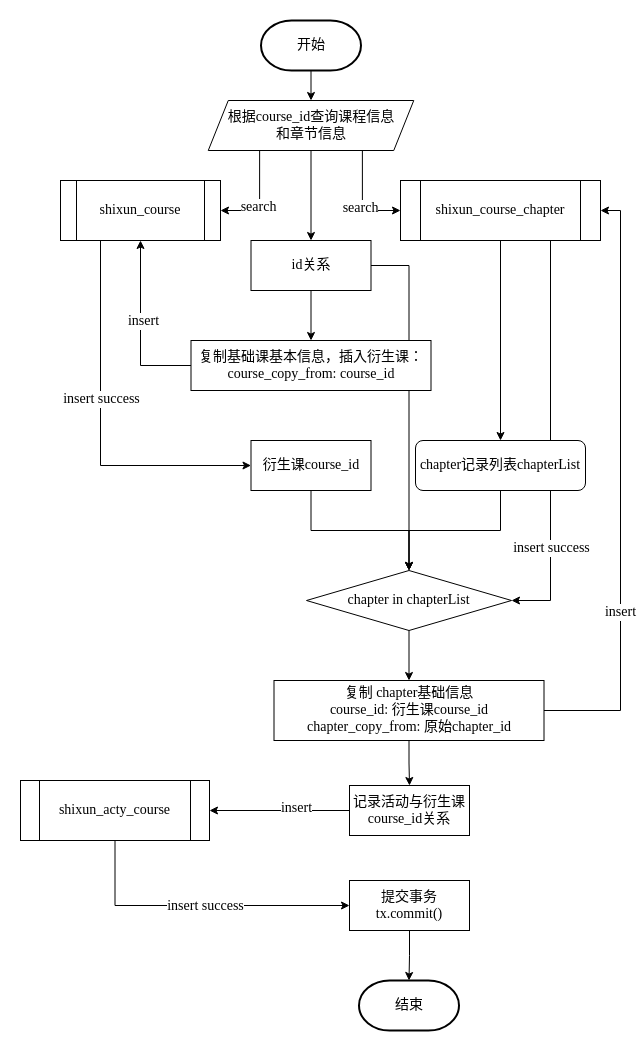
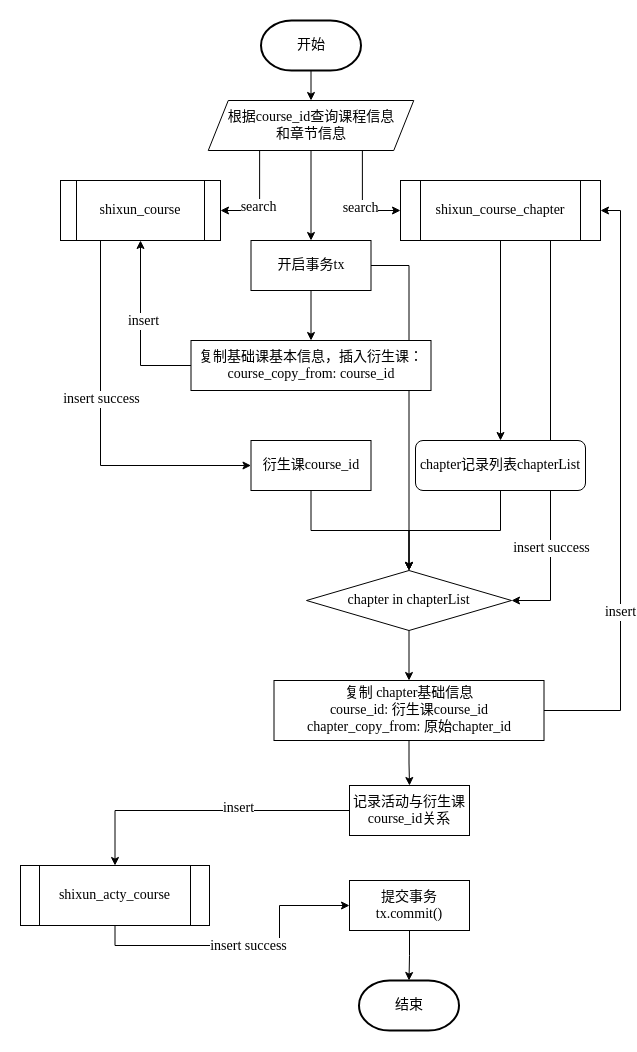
  <mxCell id="0" />
  <mxCell id="1" parent="0" />
  <mxCell id="2" style="edgeStyle=orthogonalEdgeStyle;rounded=0;orthogonalLoop=1;jettySize=auto;html=1;exitX=0.5;exitY=1;exitDx=0;exitDy=0;exitPerimeter=0;entryX=0.5;entryY=0;entryDx=0;entryDy=0;fontFamily=Comic Sans MS;fontSize=14;" edge="1" parent="1" source="3"><mxGeometry relative="1" as="geometry"><mxPoint x="310.5" y="100" as="targetPoint" /></mxGeometry></mxCell>
  <mxCell id="3" value="开始" style="strokeWidth=2;html=1;shape=mxgraph.flowchart.terminator;whiteSpace=wrap;fontFamily=Comic Sans MS;fontSize=14;" vertex="1" parent="1"><mxGeometry x="260.5" y="20" width="100" height="50" as="geometry" /></mxCell>
  <mxCell id="4" style="edgeStyle=orthogonalEdgeStyle;rounded=0;orthogonalLoop=1;jettySize=auto;html=1;exitX=0.5;exitY=1;exitDx=0;exitDy=0;fontFamily=Comic Sans MS;fontSize=14;" edge="1" parent="1" source="7" target="9"><mxGeometry relative="1" as="geometry" /></mxCell>
  <mxCell id="5" style="edgeStyle=orthogonalEdgeStyle;rounded=0;orthogonalLoop=1;jettySize=auto;html=1;exitX=0.75;exitY=1;exitDx=0;exitDy=0;entryX=1;entryY=0.5;entryDx=0;entryDy=0;fontFamily=Comic Sans MS;fontSize=14;" edge="1" parent="1" source="7" target="11"><mxGeometry relative="1" as="geometry" /></mxCell>
  <mxCell id="6" value="insert success" style="edgeLabel;html=1;align=center;verticalAlign=middle;resizable=0;points=[];fontSize=14;fontFamily=Comic Sans MS;" vertex="1" connectable="0" parent="5"><mxGeometry x="0.539" relative="1" as="geometry"><mxPoint as="offset" /></mxGeometry></mxCell>
  <mxCell id="7" value="shixun_course_chapter" style="shape=process;whiteSpace=wrap;html=1;backgroundOutline=1;fontFamily=Comic Sans MS;fontSize=14;" vertex="1" parent="1"><mxGeometry x="400" y="180" width="200" height="60" as="geometry" /></mxCell>
  <mxCell id="8" style="edgeStyle=orthogonalEdgeStyle;rounded=0;orthogonalLoop=1;jettySize=auto;html=1;exitX=0.5;exitY=1;exitDx=0;exitDy=0;entryX=0.5;entryY=0;entryDx=0;entryDy=0;fontFamily=Comic Sans MS;fontSize=14;" edge="1" parent="1" source="9" target="11"><mxGeometry relative="1" as="geometry" /></mxCell>
  <mxCell id="9" value="chapter记录列表chapterList" style="whiteSpace=wrap;html=1;fontFamily=Comic Sans MS;fontSize=14;rounded=1;" vertex="1" parent="1"><mxGeometry x="415" y="440" width="170" height="50" as="geometry" /></mxCell>
  <mxCell id="10" style="edgeStyle=orthogonalEdgeStyle;rounded=0;orthogonalLoop=1;jettySize=auto;html=1;exitX=0.5;exitY=1;exitDx=0;exitDy=0;fontFamily=Comic Sans MS;fontSize=14;" edge="1" parent="1" source="11" target="32"><mxGeometry relative="1" as="geometry" /></mxCell>
  <mxCell id="11" value="chapter in chapterList" style="rhombus;whiteSpace=wrap;html=1;fontFamily=Comic Sans MS;fontSize=14;" vertex="1" parent="1"><mxGeometry x="306" y="570" width="205" height="60" as="geometry" /></mxCell>
  <mxCell id="12" style="edgeStyle=orthogonalEdgeStyle;rounded=0;orthogonalLoop=1;jettySize=auto;html=1;exitX=0.25;exitY=1;exitDx=0;exitDy=0;entryX=0;entryY=0.5;entryDx=0;entryDy=0;fontFamily=Comic Sans MS;fontSize=14;" edge="1" parent="1" source="14" target="28"><mxGeometry relative="1" as="geometry" /></mxCell>
  <mxCell id="13" value="insert success" style="edgeLabel;html=1;align=center;verticalAlign=middle;resizable=0;points=[];fontSize=14;fontFamily=Comic Sans MS;" vertex="1" connectable="0" parent="12"><mxGeometry x="-0.159" relative="1" as="geometry"><mxPoint as="offset" /></mxGeometry></mxCell>
  <mxCell id="14" value="shixun_course" style="shape=process;whiteSpace=wrap;html=1;backgroundOutline=1;fontFamily=Comic Sans MS;fontSize=14;" vertex="1" parent="1"><mxGeometry x="60" y="180" width="160" height="60" as="geometry" /></mxCell>
  <mxCell id="15" style="edgeStyle=orthogonalEdgeStyle;rounded=0;orthogonalLoop=1;jettySize=auto;html=1;exitX=0.5;exitY=1;exitDx=0;exitDy=0;entryX=0.5;entryY=0;entryDx=0;entryDy=0;fontFamily=Comic Sans MS;fontSize=14;" edge="1" parent="1" source="17" target="26"><mxGeometry relative="1" as="geometry" /></mxCell>
  <mxCell id="16" style="edgeStyle=orthogonalEdgeStyle;rounded=0;orthogonalLoop=1;jettySize=auto;html=1;exitX=1;exitY=0.5;exitDx=0;exitDy=0;entryX=0.5;entryY=0;entryDx=0;entryDy=0;fontFamily=Comic Sans MS;fontSize=14;" edge="1" parent="1" source="17" target="11"><mxGeometry relative="1" as="geometry" /></mxCell>
- <mxCell id="17" value="id关系" style="rounded=0;whiteSpace=wrap;html=1;fontFamily=Comic Sans MS;fontSize=14;" vertex="1" parent="1"><mxGeometry x="250.5" y="240" width="120" height="50" as="geometry" /></mxCell>
+ <mxCell id="17" value="开启事务tx" style="rounded=0;whiteSpace=wrap;html=1;fontFamily=Comic Sans MS;fontSize=14;" vertex="1" parent="1"><mxGeometry x="250.5" y="240" width="120" height="50" as="geometry" /></mxCell>
  <mxCell id="18" style="edgeStyle=orthogonalEdgeStyle;rounded=0;orthogonalLoop=1;jettySize=auto;html=1;exitX=0.75;exitY=1;exitDx=0;exitDy=0;entryX=0;entryY=0.5;entryDx=0;entryDy=0;fontFamily=Comic Sans MS;fontSize=14;" edge="1" parent="1" source="23" target="7"><mxGeometry relative="1" as="geometry" /></mxCell>
  <mxCell id="19" value="search" style="edgeLabel;html=1;align=center;verticalAlign=middle;resizable=0;points=[];fontSize=14;fontFamily=Comic Sans MS;" vertex="1" connectable="0" parent="18"><mxGeometry x="0.162" y="-2" relative="1" as="geometry"><mxPoint as="offset" /></mxGeometry></mxCell>
  <mxCell id="20" style="edgeStyle=orthogonalEdgeStyle;rounded=0;orthogonalLoop=1;jettySize=auto;html=1;exitX=0.25;exitY=1;exitDx=0;exitDy=0;entryX=1;entryY=0.5;entryDx=0;entryDy=0;fontFamily=Comic Sans MS;fontSize=14;" edge="1" parent="1" source="23" target="14"><mxGeometry relative="1" as="geometry" /></mxCell>
  <mxCell id="21" value="search" style="edgeLabel;html=1;align=center;verticalAlign=middle;resizable=0;points=[];fontSize=14;fontFamily=Comic Sans MS;" vertex="1" connectable="0" parent="20"><mxGeometry x="0.15" y="-2" relative="1" as="geometry"><mxPoint as="offset" /></mxGeometry></mxCell>
  <mxCell id="22" style="edgeStyle=orthogonalEdgeStyle;rounded=0;orthogonalLoop=1;jettySize=auto;html=1;exitX=0.5;exitY=1;exitDx=0;exitDy=0;entryX=0.5;entryY=0;entryDx=0;entryDy=0;fontFamily=Comic Sans MS;fontSize=14;" edge="1" parent="1" source="23" target="17"><mxGeometry relative="1" as="geometry" /></mxCell>
  <mxCell id="23" value="&lt;span&gt;根据course_id查询课程信息&lt;br&gt;和章节信息&lt;/span&gt;" style="shape=parallelogram;perimeter=parallelogramPerimeter;whiteSpace=wrap;html=1;fixedSize=1;fontFamily=Comic Sans MS;fontSize=14;" vertex="1" parent="1"><mxGeometry x="207.75" y="100" width="205.5" height="50" as="geometry" /></mxCell>
  <mxCell id="24" style="edgeStyle=orthogonalEdgeStyle;rounded=0;orthogonalLoop=1;jettySize=auto;html=1;exitX=0;exitY=0.5;exitDx=0;exitDy=0;entryX=0.5;entryY=1;entryDx=0;entryDy=0;fontFamily=Comic Sans MS;fontSize=14;" edge="1" parent="1" source="26" target="14"><mxGeometry relative="1" as="geometry" /></mxCell>
  <mxCell id="25" value="insert" style="edgeLabel;html=1;align=center;verticalAlign=middle;resizable=0;points=[];fontSize=14;fontFamily=Comic Sans MS;" vertex="1" connectable="0" parent="24"><mxGeometry x="0.077" y="-2" relative="1" as="geometry"><mxPoint as="offset" /></mxGeometry></mxCell>
  <mxCell id="26" value="复制基础课基本信息，插入衍生课：course_copy_from: course_id" style="rounded=0;whiteSpace=wrap;html=1;fontFamily=Comic Sans MS;fontSize=14;" vertex="1" parent="1"><mxGeometry x="190.5" y="340" width="240" height="50" as="geometry" /></mxCell>
  <mxCell id="27" style="edgeStyle=orthogonalEdgeStyle;rounded=0;orthogonalLoop=1;jettySize=auto;html=1;exitX=0.5;exitY=1;exitDx=0;exitDy=0;entryX=0.5;entryY=0;entryDx=0;entryDy=0;fontFamily=Comic Sans MS;fontSize=14;" edge="1" parent="1" source="28" target="11"><mxGeometry relative="1" as="geometry" /></mxCell>
  <mxCell id="28" value="衍生课course_id" style="rounded=0;whiteSpace=wrap;html=1;fontFamily=Comic Sans MS;fontSize=14;" vertex="1" parent="1"><mxGeometry x="250.5" y="440" width="120" height="50" as="geometry" /></mxCell>
  <mxCell id="29" style="edgeStyle=orthogonalEdgeStyle;rounded=0;orthogonalLoop=1;jettySize=auto;html=1;exitX=1;exitY=0.5;exitDx=0;exitDy=0;entryX=1;entryY=0.5;entryDx=0;entryDy=0;fontFamily=Comic Sans MS;fontSize=14;" edge="1" parent="1" source="32" target="7"><mxGeometry relative="1" as="geometry" /></mxCell>
  <mxCell id="30" value="insert" style="edgeLabel;html=1;align=center;verticalAlign=middle;resizable=0;points=[];fontSize=14;fontFamily=Comic Sans MS;" vertex="1" connectable="0" parent="29"><mxGeometry x="-0.412" y="1" relative="1" as="geometry"><mxPoint as="offset" /></mxGeometry></mxCell>
  <mxCell id="31" style="edgeStyle=orthogonalEdgeStyle;rounded=0;orthogonalLoop=1;jettySize=auto;html=1;exitX=0.5;exitY=1;exitDx=0;exitDy=0;fontFamily=Comic Sans MS;fontSize=14;" edge="1" parent="1" source="32" target="38"><mxGeometry relative="1" as="geometry" /></mxCell>
  <mxCell id="32" value="复制 chapter基础信息&lt;br&gt;course_id: 衍生课course_id&lt;br&gt;chapter_copy_from: 原始chapter_id" style="rounded=0;whiteSpace=wrap;html=1;fontFamily=Comic Sans MS;fontSize=14;" vertex="1" parent="1"><mxGeometry x="273.5" y="680" width="270" height="60" as="geometry" /></mxCell>
  <mxCell id="33" style="edgeStyle=orthogonalEdgeStyle;rounded=0;orthogonalLoop=1;jettySize=auto;html=1;exitX=0.5;exitY=1;exitDx=0;exitDy=0;fontFamily=Comic Sans MS;fontSize=14;" edge="1" parent="1" source="34" target="35"><mxGeometry relative="1" as="geometry" /></mxCell>
  <mxCell id="34" value="提交事务tx.commit()" style="rounded=0;whiteSpace=wrap;html=1;fontFamily=Comic Sans MS;fontSize=14;" vertex="1" parent="1"><mxGeometry x="349" y="880" width="120" height="50" as="geometry" /></mxCell>
  <mxCell id="35" value="结束" style="strokeWidth=2;html=1;shape=mxgraph.flowchart.terminator;whiteSpace=wrap;fontFamily=Comic Sans MS;fontSize=14;" vertex="1" parent="1"><mxGeometry x="358.5" y="980" width="100" height="50" as="geometry" /></mxCell>
  <mxCell id="36" style="edgeStyle=orthogonalEdgeStyle;rounded=0;orthogonalLoop=1;jettySize=auto;html=1;exitX=0;exitY=0.5;exitDx=0;exitDy=0;fontFamily=Comic Sans MS;fontSize=14;" edge="1" parent="1" source="38" target="41"><mxGeometry relative="1" as="geometry" /></mxCell>
  <mxCell id="37" value="insert" style="edgeLabel;html=1;align=center;verticalAlign=middle;resizable=0;points=[];fontSize=14;fontFamily=Comic Sans MS;" vertex="1" connectable="0" parent="36"><mxGeometry x="-0.229" y="-3" relative="1" as="geometry"><mxPoint as="offset" /></mxGeometry></mxCell>
  <mxCell id="38" value="记录活动与衍生课course_id关系" style="rounded=0;whiteSpace=wrap;html=1;fontFamily=Comic Sans MS;fontSize=14;" vertex="1" parent="1"><mxGeometry x="349" y="785" width="120" height="50" as="geometry" /></mxCell>
  <mxCell id="39" style="edgeStyle=orthogonalEdgeStyle;rounded=0;orthogonalLoop=1;jettySize=auto;html=1;exitX=0.5;exitY=1;exitDx=0;exitDy=0;entryX=0;entryY=0.5;entryDx=0;entryDy=0;fontFamily=Comic Sans MS;fontSize=14;" edge="1" parent="1" source="41" target="34"><mxGeometry relative="1" as="geometry" /></mxCell>
  <mxCell id="40" value="insert success" style="edgeLabel;html=1;align=center;verticalAlign=middle;resizable=0;points=[];fontSize=14;fontFamily=Comic Sans MS;" vertex="1" connectable="0" parent="39"><mxGeometry x="0.038" relative="1" as="geometry"><mxPoint as="offset" /></mxGeometry></mxCell>
- <mxCell id="41" value="shixun_acty_course" style="shape=process;whiteSpace=wrap;html=1;backgroundOutline=1;fontFamily=Comic Sans MS;fontSize=14;" vertex="1" parent="1"><mxGeometry x="20" y="780" width="189" height="60" as="geometry" /></mxCell>
+ <mxCell id="41" value="shixun_acty_course" style="shape=process;whiteSpace=wrap;html=1;backgroundOutline=1;fontFamily=Comic Sans MS;fontSize=14;" vertex="1" parent="1"><mxGeometry x="20" y="865" width="189" height="60" as="geometry" /></mxCell>
